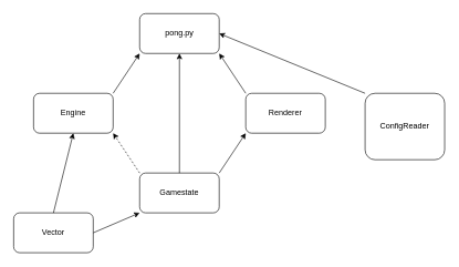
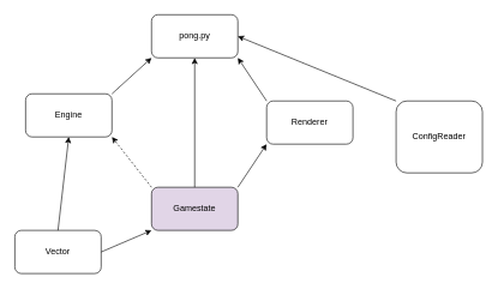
  <mxCell id="0" />
  <mxCell id="1" parent="0" />
  <mxCell id="2" value="pong.py" style="rounded=1;whiteSpace=wrap;html=1;" vertex="1" parent="1"><mxGeometry x="210" y="20" width="120" height="60" as="geometry" /></mxCell>
- <mxCell id="3" value="Gamestate" style="rounded=1;whiteSpace=wrap;html=1;" vertex="1" parent="1"><mxGeometry x="210" y="260" width="120" height="60" as="geometry" /></mxCell>
+ <mxCell id="3" value="Gamestate" style="rounded=1;whiteSpace=wrap;html=1;fillColor=#e1d5e7;" vertex="1" parent="1"><mxGeometry x="210" y="260" width="120" height="60" as="geometry" /></mxCell>
  <mxCell id="4" value="Renderer" style="rounded=1;whiteSpace=wrap;html=1;" vertex="1" parent="1"><mxGeometry x="370" y="140" width="120" height="60" as="geometry" /></mxCell>
- <mxCell id="5" value="Engine" style="rounded=1;whiteSpace=wrap;html=1;" vertex="1" parent="1"><mxGeometry x="50" y="140" width="120" height="60" as="geometry" /></mxCell>
+ <mxCell id="5" value="Engine" style="rounded=1;whiteSpace=wrap;html=1;" vertex="1" parent="1"><mxGeometry x="35" y="130" width="120" height="60" as="geometry" /></mxCell>
  <mxCell id="6" value="Vector" style="rounded=1;whiteSpace=wrap;html=1;" vertex="1" parent="1"><mxGeometry x="20" y="320" width="120" height="60" as="geometry" /></mxCell>
  <mxCell id="7" value="ConfigReader" style="rounded=1;whiteSpace=wrap;html=1;" vertex="1" parent="1"><mxGeometry x="550" y="140" width="120" height="100" as="geometry" /></mxCell>
  <mxCell id="8" value="" style="endArrow=classic;html=1;exitX=1;exitY=0;exitDx=0;exitDy=0;entryX=0;entryY=1;entryDx=0;entryDy=0;" edge="1" parent="1" source="5" target="2"><mxGeometry width="50" height="50" relative="1" as="geometry"><mxPoint x="210" y="130" as="sourcePoint" /><mxPoint x="260" y="80" as="targetPoint" /></mxGeometry></mxCell>
  <mxCell id="9" value="" style="endArrow=classic;html=1;entryX=1;entryY=1;entryDx=0;entryDy=0;exitX=0;exitY=0;exitDx=0;exitDy=0;" edge="1" parent="1" source="4" target="2"><mxGeometry width="50" height="50" relative="1" as="geometry"><mxPoint x="270" y="190" as="sourcePoint" /><mxPoint x="320" y="140" as="targetPoint" /></mxGeometry></mxCell>
  <mxCell id="10" value="" style="endArrow=classic;html=1;" edge="1" parent="1" source="3"><mxGeometry width="50" height="50" relative="1" as="geometry"><mxPoint x="220" y="130" as="sourcePoint" /><mxPoint x="270" y="80" as="targetPoint" /></mxGeometry></mxCell>
  <mxCell id="11" value="" style="endArrow=classic;html=1;entryX=0;entryY=1;entryDx=0;entryDy=0;exitX=1;exitY=0;exitDx=0;exitDy=0;" edge="1" parent="1" source="3" target="4"><mxGeometry width="50" height="50" relative="1" as="geometry"><mxPoint x="280" y="270" as="sourcePoint" /><mxPoint x="280" y="90" as="targetPoint" /></mxGeometry></mxCell>
  <mxCell id="12" value="" style="endArrow=classic;html=1;entryX=1;entryY=1;entryDx=0;entryDy=0;exitX=0;exitY=0;exitDx=0;exitDy=0;dashed=1;" edge="1" parent="1" source="3" target="5"><mxGeometry width="50" height="50" relative="1" as="geometry"><mxPoint x="290" y="280" as="sourcePoint" /><mxPoint x="290" y="100" as="targetPoint" /></mxGeometry></mxCell>
  <mxCell id="13" value="" style="endArrow=classic;html=1;exitX=0.5;exitY=0;exitDx=0;exitDy=0;entryX=0.5;entryY=1;entryDx=0;entryDy=0;" edge="1" parent="1" source="6" target="5"><mxGeometry width="50" height="50" relative="1" as="geometry"><mxPoint x="90" y="420" as="sourcePoint" /><mxPoint x="40" y="470" as="targetPoint" /></mxGeometry></mxCell>
  <mxCell id="14" value="" style="endArrow=classic;html=1;exitX=1;exitY=0.5;exitDx=0;exitDy=0;entryX=0;entryY=1;entryDx=0;entryDy=0;" edge="1" parent="1" source="6" target="3"><mxGeometry width="50" height="50" relative="1" as="geometry"><mxPoint x="110" y="350" as="sourcePoint" /><mxPoint x="120" y="210" as="targetPoint" /></mxGeometry></mxCell>
  <mxCell id="15" value="" style="endArrow=classic;html=1;exitX=0;exitY=0;exitDx=0;exitDy=0;entryX=1;entryY=0.5;entryDx=0;entryDy=0;" edge="1" parent="1" source="7" target="2"><mxGeometry width="50" height="50" relative="1" as="geometry"><mxPoint x="130" y="220" as="sourcePoint" /><mxPoint x="120" y="360" as="targetPoint" /></mxGeometry></mxCell>
